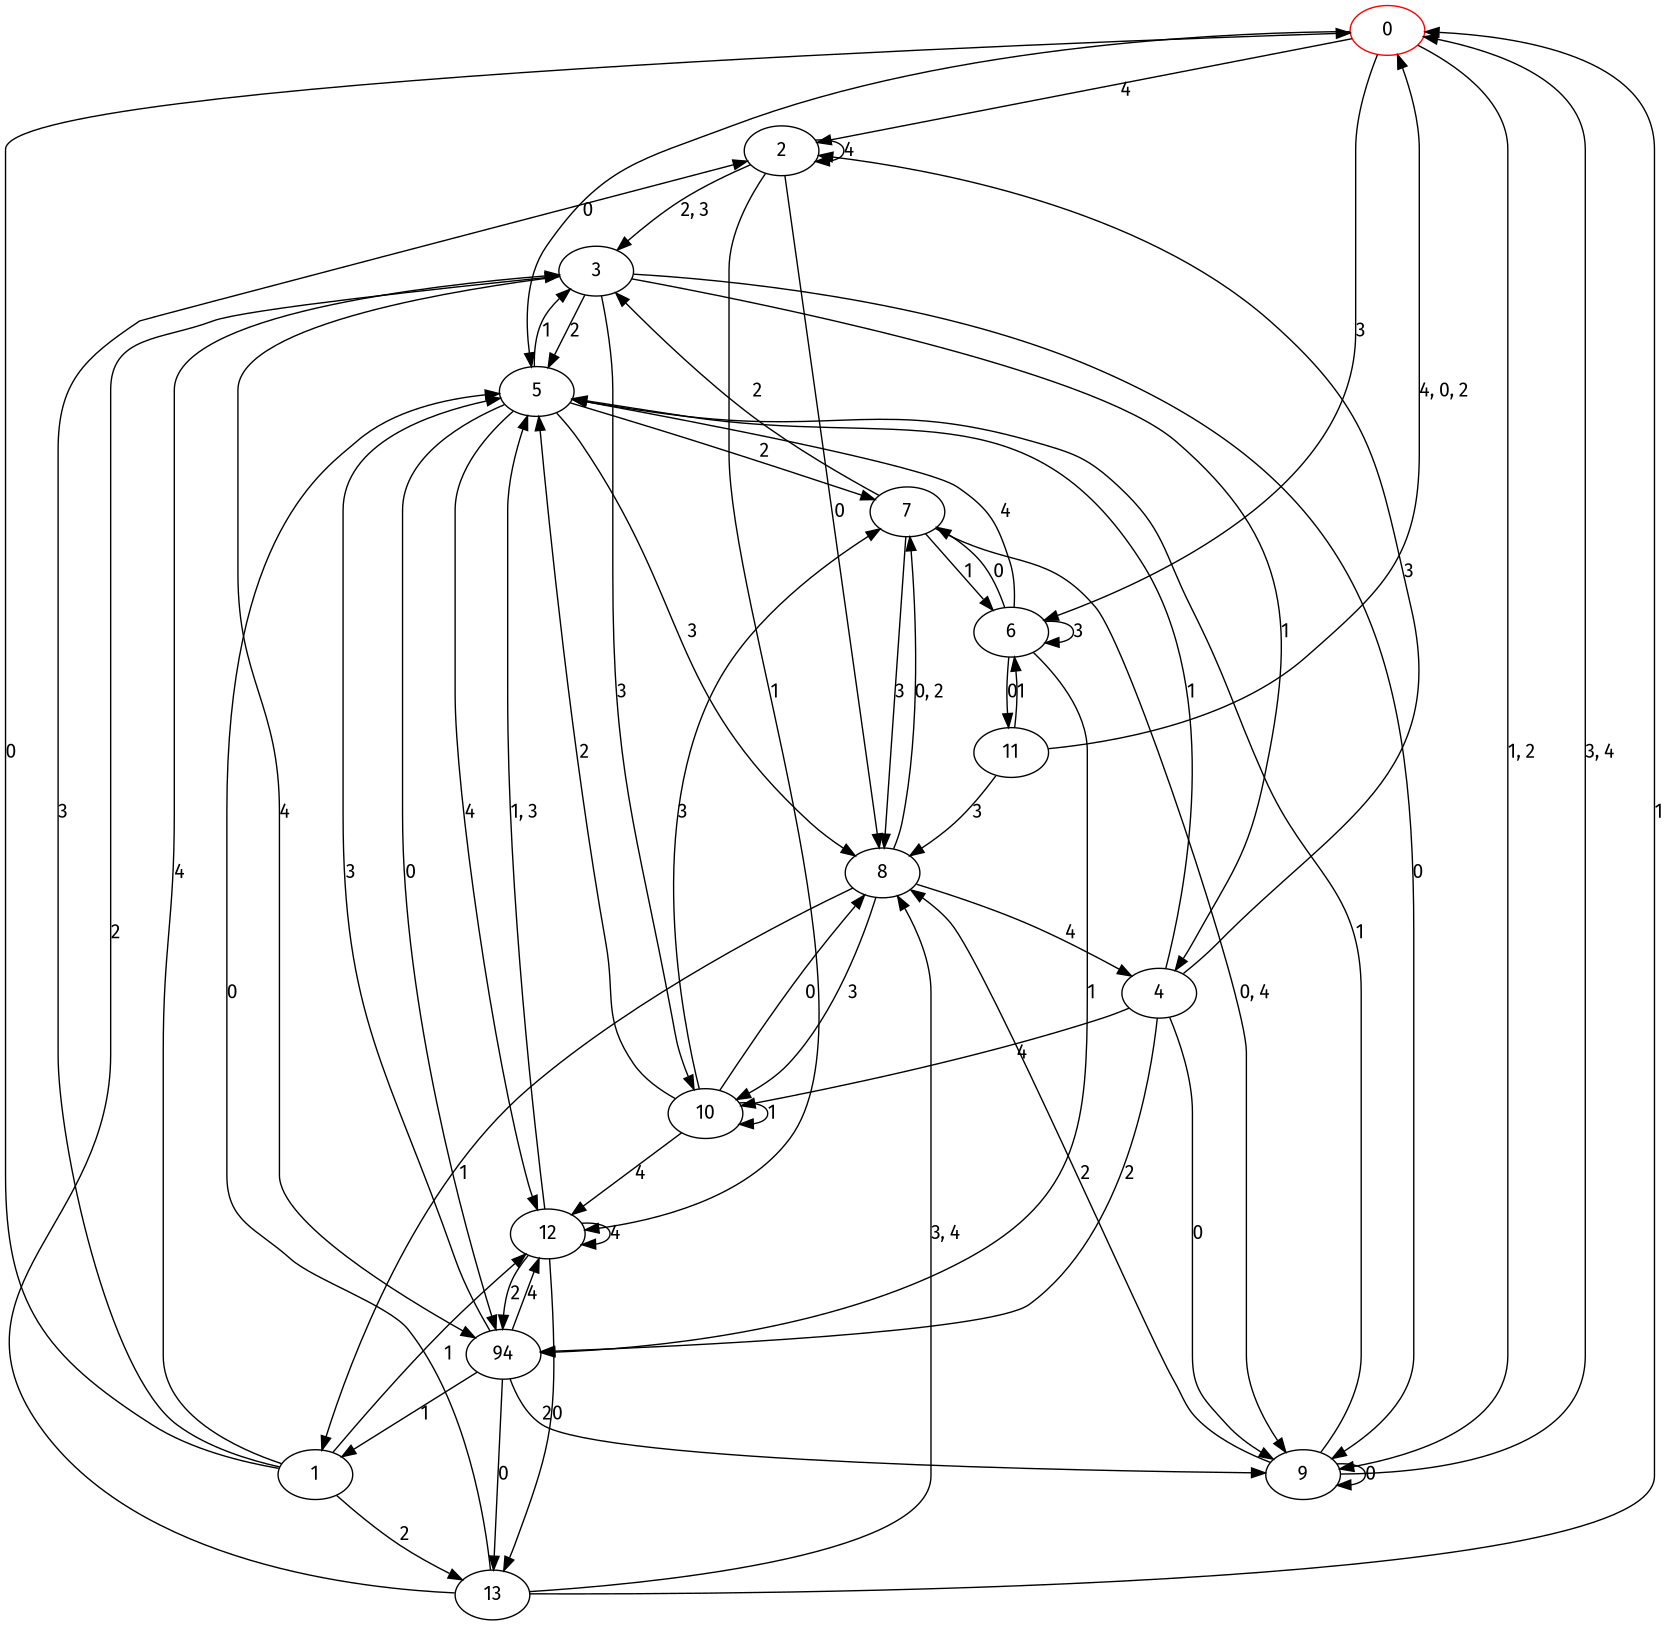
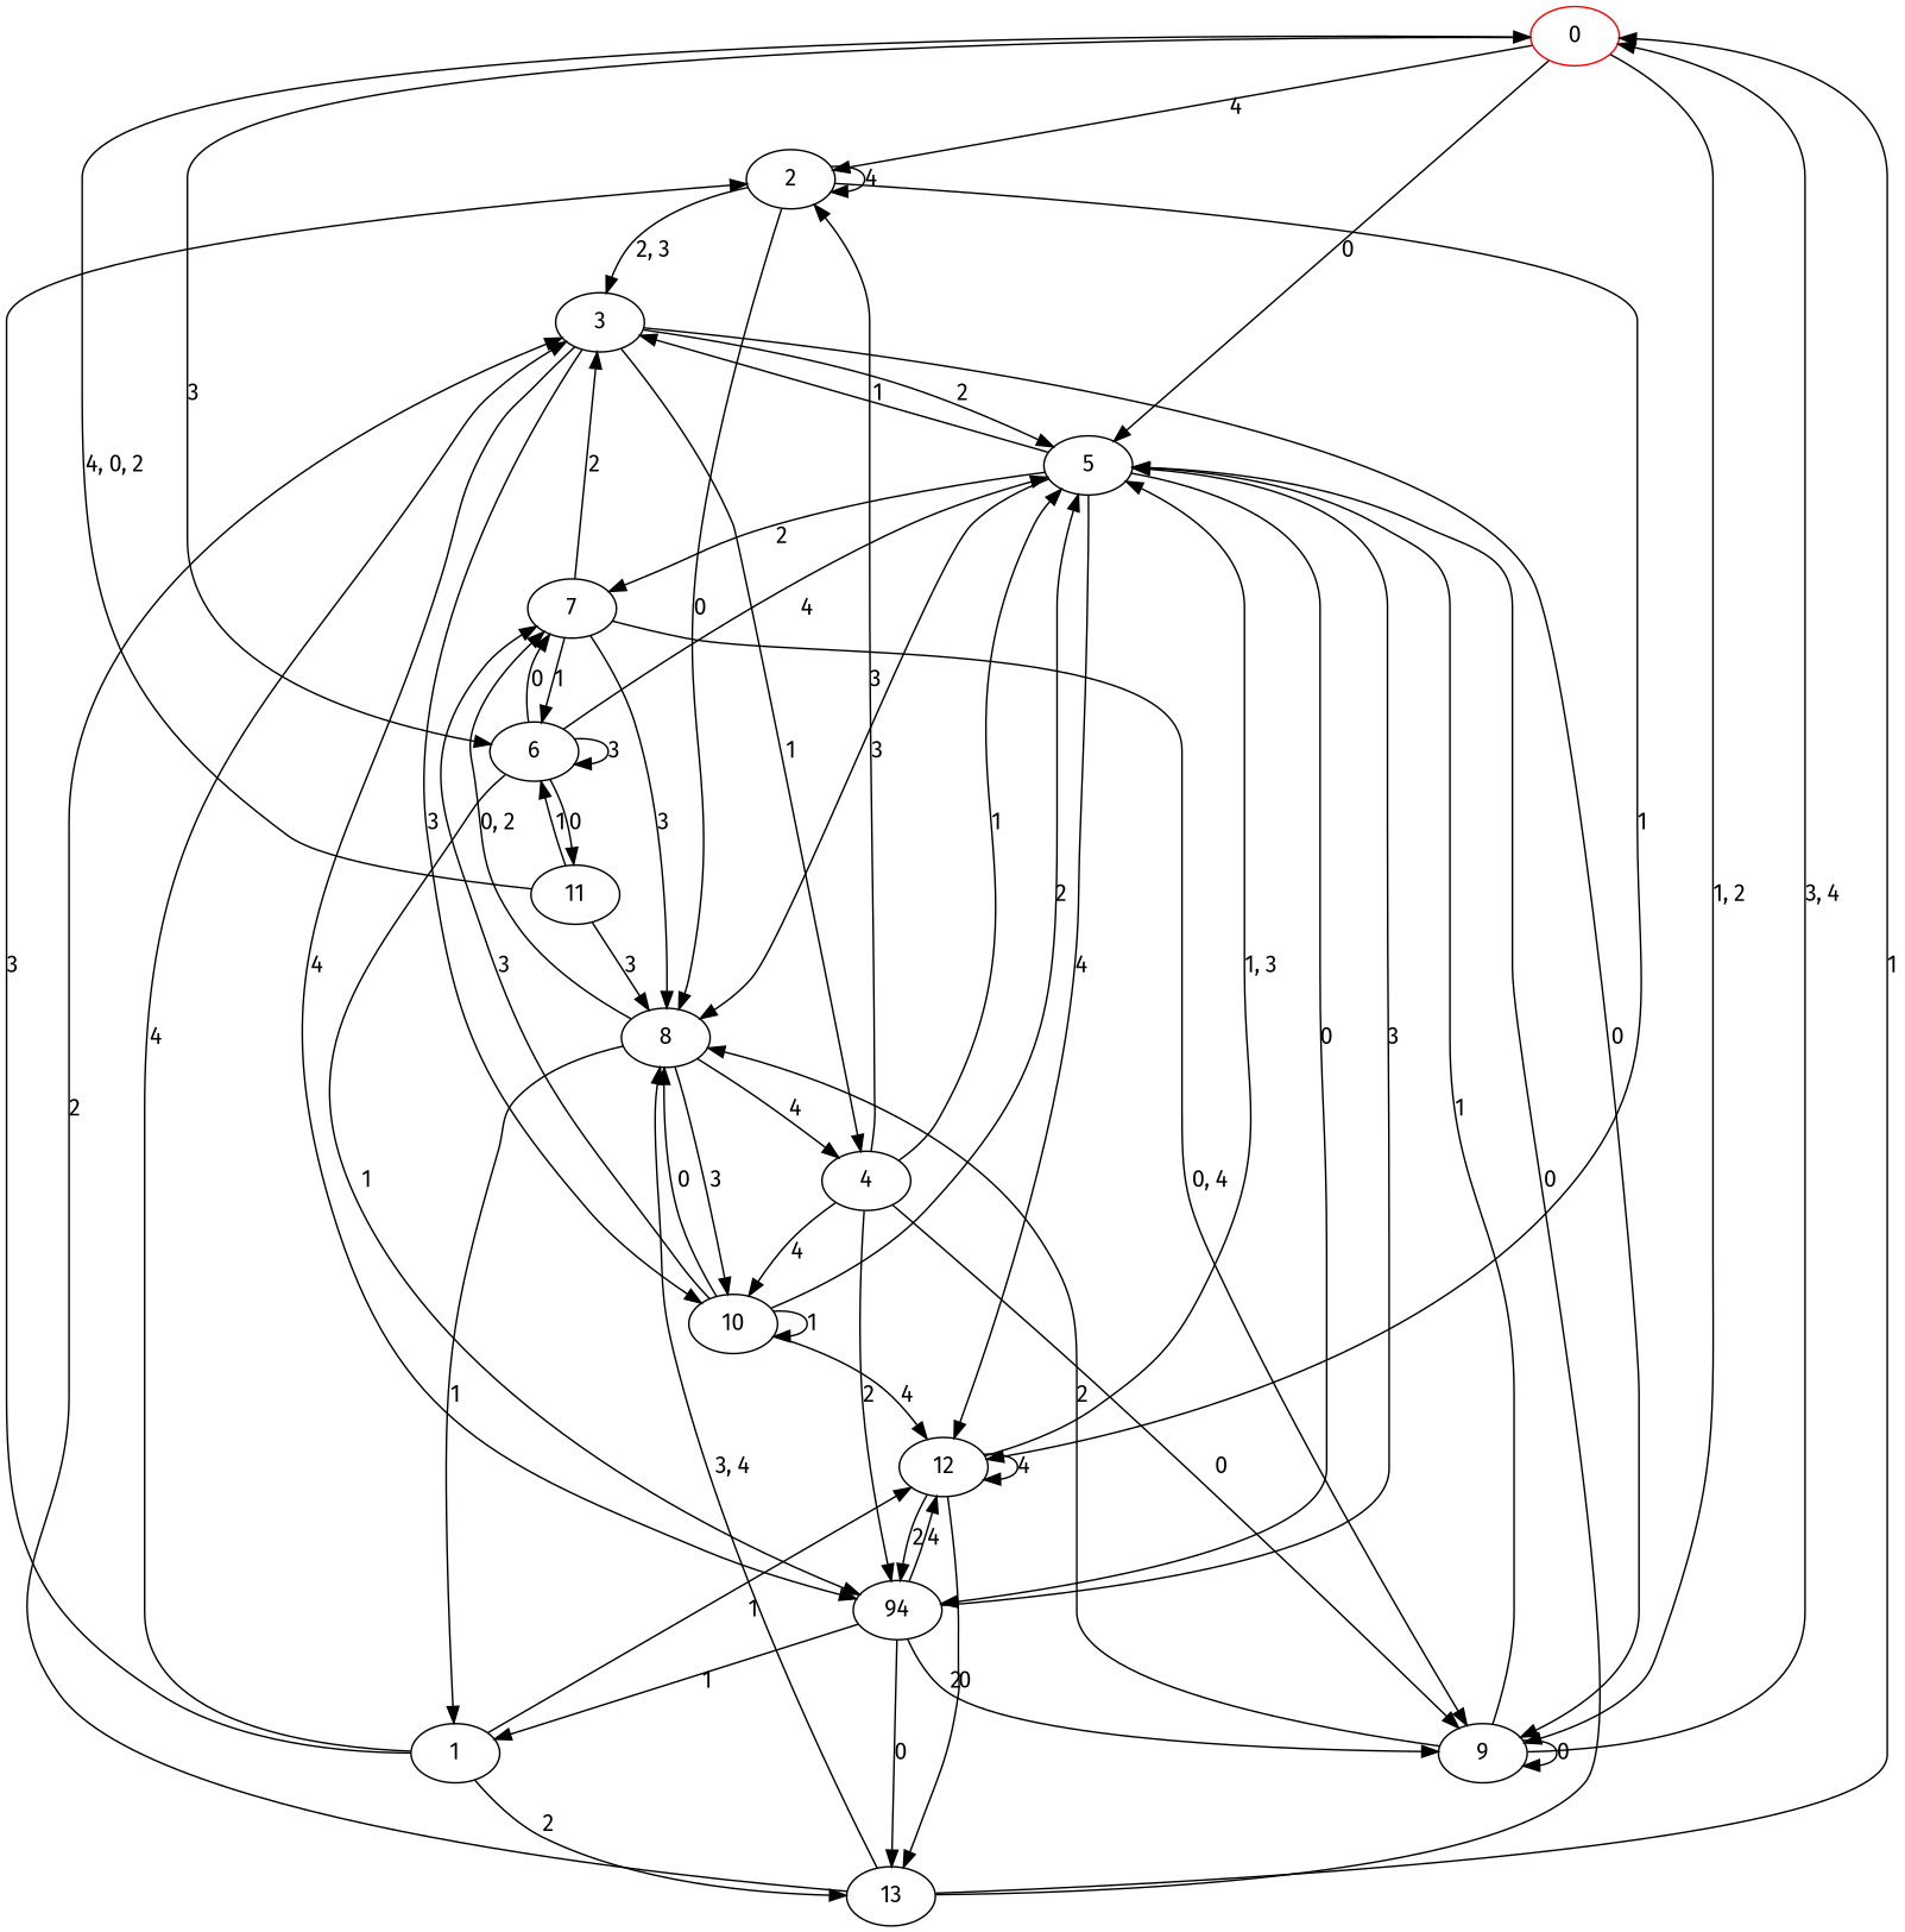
  digraph {
    fontname="Fira Sans"
    node [fontname="Fira Sans"]
    edge [fontname="Fira Sans"]
    n1 [color=red label=0]
    n2 [label=2]
    n3 [label=5]
    n4 [label=6]
    n5 [label=9]
    n6 [label=3]
    n7 [label=12]
    n8 [label=8]
    n9 [label=94]
    n10 [label=7]
    n11 [label=11]
    n12 [label=1]
    n13 [label=13]
    n14 [label=4]
    n15 [label=10]
    n1 -> n2 [label=4]
    n1 -> n3 [label=0]
    n1 -> n4 [label=3]
    n1 -> n5 [label="1, 2"]
    n2 -> n2 [label=4]
    n2 -> n6 [label="2, 3"]
    n2 -> n7 [label=1]
    n2 -> n8 [label=0]
    n3 -> n6 [label=1]
    n3 -> n7 [label=4]
    n3 -> n8 [label=3]
    n3 -> n9 [label=0]
    n3 -> n10 [label=2]
    n4 -> n3 [label=4]
    n4 -> n4 [label=3]
    n4 -> n9 [label=1]
    n4 -> n10 [label=0]
    n4 -> n11 [label=0]
    n5 -> n1 [label="3, 4"]
    n5 -> n3 [label=1]
    n5 -> n5 [label=0]
    n5 -> n8 [label=2]
    n6 -> n3 [label=2]
    n6 -> n5 [label=0]
    n6 -> n9 [label=4]
    n6 -> n14 [label=1]
    n6 -> n15 [label=3]
    n7 -> n3 [label="1, 3"]
    n7 -> n7 [label=4]
    n7 -> n9 [label=2]
    n7 -> n13 [label=0]
    n8 -> n10 [label="0, 2"]
    n8 -> n12 [label=1]
    n8 -> n14 [label=4]
    n8 -> n15 [label=3]
    n9 -> n3 [label=3]
    n9 -> n5 [label=2]
    n9 -> n7 [label=4]
    n9 -> n12 [label=1]
    n9 -> n13 [label=0]
    n10 -> n4 [label=1]
    n10 -> n5 [label="0, 4"]
    n10 -> n6 [label=2]
    n10 -> n8 [label=3]
    n11 -> n1 [label="4, 0, 2"]
    n11 -> n4 [label=1]
    n11 -> n8 [label=3]
-   n12 -> n1 [label=0]
    n12 -> n2 [label=3]
    n12 -> n6 [label=4]
    n12 -> n7 [label=1]
    n12 -> n13 [label=2]
    n13 -> n1 [label=1]
    n13 -> n3 [label=0]
    n13 -> n6 [label=2]
    n13 -> n8 [label="3, 4"]
    n14 -> n2 [label=3]
    n14 -> n3 [label=1]
    n14 -> n5 [label=0]
    n14 -> n9 [label=2]
    n14 -> n15 [label=4]
    n15 -> n3 [label=2]
    n15 -> n7 [label=4]
    n15 -> n8 [label=0]
    n15 -> n10 [label=3]
    n15 -> n15 [label=1]
  }
